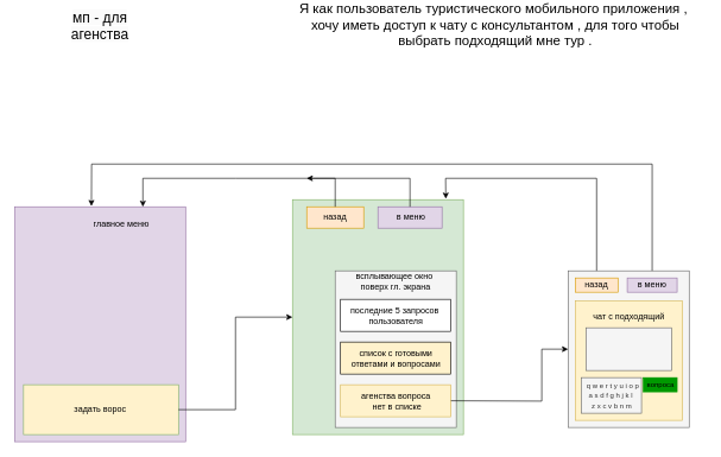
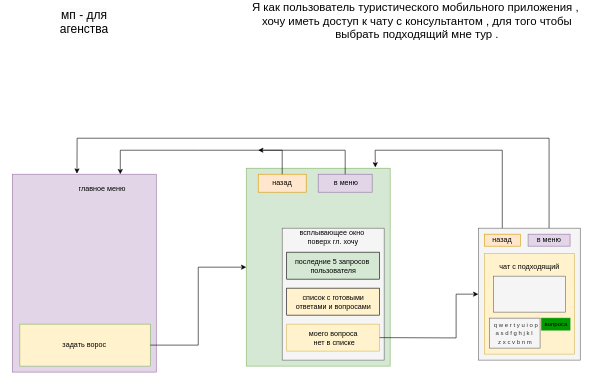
  <mxCell id="0" />
  <mxCell id="1" parent="0" />
  <mxCell id="2" value="" style="rounded=0;whiteSpace=wrap;html=1;fillColor=#e1d5e7;strokeColor=#9673a6;" vertex="1" parent="1"><mxGeometry x="20" y="290" width="240" height="330" as="geometry" /></mxCell>
  <mxCell id="3" value="Я как пользователь туристического мобильного приложения ,&amp;nbsp;&#10;хочу иметь доступ к чату с консультантом , для того чтобы выбрать подходящий мне тур ." style="text;html=1;align=center;verticalAlign=middle;whiteSpace=wrap;rounded=0;fontSize=19;" vertex="1" parent="1"><mxGeometry x="400" y="20" width="590" height="30" as="geometry" /></mxCell>
  <mxCell id="4" value="&lt;span style=&quot;color: rgb(0, 0, 0); font-family: Helvetica; font-size: 20px; font-style: normal; font-variant-ligatures: normal; font-variant-caps: normal; font-weight: 400; letter-spacing: normal; orphans: 2; text-align: center; text-indent: 0px; text-transform: none; widows: 2; word-spacing: 0px; -webkit-text-stroke-width: 0px; white-space: normal; background-color: rgb(251, 251, 251); text-decoration-thickness: initial; text-decoration-style: initial; text-decoration-color: initial; float: none; display: inline !important;&quot;&gt;мп - для агенства&lt;/span&gt;" style="text;html=1;align=center;verticalAlign=middle;whiteSpace=wrap;rounded=0;fontSize=20;" vertex="1" parent="1"><mxGeometry x="110" y="20" width="60" height="30" as="geometry" /></mxCell>
  <mxCell id="5" value="" style="rounded=0;whiteSpace=wrap;html=1;fillColor=#d5e8d4;strokeColor=#82b366;" vertex="1" parent="1"><mxGeometry x="410" y="280" width="240" height="330" as="geometry" /></mxCell>
  <mxCell id="6" value="назад" style="rounded=0;whiteSpace=wrap;html=1;fillColor=#ffe6cc;strokeColor=#d79b00;" vertex="1" parent="1"><mxGeometry x="430" y="290" width="80" height="30" as="geometry" /></mxCell>
  <mxCell id="7" value="&amp;nbsp;в меню" style="rounded=0;whiteSpace=wrap;html=1;fillColor=#e1d5e7;strokeColor=#9673a6;" vertex="1" parent="1"><mxGeometry x="530" y="290" width="90" height="30" as="geometry" /></mxCell>
  <mxCell id="8" value="" style="endArrow=classic;html=1;rounded=0;exitX=0.5;exitY=0;exitDx=0;exitDy=0;entryX=0.75;entryY=0;entryDx=0;entryDy=0;" edge="1" parent="1" source="6" target="2"><mxGeometry width="50" height="50" relative="1" as="geometry"><mxPoint x="500" y="470" as="sourcePoint" /><mxPoint x="550" y="420" as="targetPoint" /><Array as="points"><mxPoint x="470" y="250" /><mxPoint x="330" y="250" /><mxPoint x="200" y="250" /></Array></mxGeometry></mxCell>
  <mxCell id="9" value="" style="endArrow=classic;html=1;rounded=0;entryX=0.897;entryY=-0.004;entryDx=0;entryDy=0;exitX=0.5;exitY=0;exitDx=0;exitDy=0;entryPerimeter=0;" edge="1" parent="1" source="17" target="5"><mxGeometry width="50" height="50" relative="1" as="geometry"><mxPoint x="827" y="320" as="sourcePoint" /><mxPoint x="550" y="420" as="targetPoint" /><Array as="points"><mxPoint x="837" y="250" /><mxPoint x="625" y="250" /></Array></mxGeometry></mxCell>
  <mxCell id="10" value="главное меню" style="text;html=1;align=center;verticalAlign=middle;whiteSpace=wrap;rounded=0;" vertex="1" parent="1"><mxGeometry x="110" y="300" width="120" height="30" as="geometry" /></mxCell>
  <mxCell id="11" value="задать ворос&amp;nbsp;" style="rounded=0;whiteSpace=wrap;html=1;fillColor=#fff2cc;strokeColor=#82b366;" vertex="1" parent="1"><mxGeometry x="32.5" y="540" width="217.5" height="70" as="geometry" /></mxCell>
  <mxCell id="12" value="" style="endArrow=classic;html=1;rounded=0;exitX=1;exitY=0.5;exitDx=0;exitDy=0;entryX=0;entryY=0.5;entryDx=0;entryDy=0;" edge="1" parent="1" source="11" target="5"><mxGeometry width="50" height="50" relative="1" as="geometry"><mxPoint x="500" y="470" as="sourcePoint" /><mxPoint x="550" y="420" as="targetPoint" /><Array as="points"><mxPoint x="330" y="575" /><mxPoint x="330" y="445" /></Array></mxGeometry></mxCell>
  <mxCell id="13" value="" style="endArrow=classic;html=1;rounded=0;exitX=0.5;exitY=0;exitDx=0;exitDy=0;" edge="1" parent="1" source="7"><mxGeometry width="50" height="50" relative="1" as="geometry"><mxPoint x="340" y="430" as="sourcePoint" /><mxPoint x="430" y="250" as="targetPoint" /><Array as="points"><mxPoint x="575" y="250" /></Array></mxGeometry></mxCell>
  <mxCell id="14" value="" style="endArrow=classic;html=1;rounded=0;exitX=0.5;exitY=0;exitDx=0;exitDy=0;entryX=0.449;entryY=-0.003;entryDx=0;entryDy=0;entryPerimeter=0;" edge="1" parent="1" source="18" target="2"><mxGeometry width="50" height="50" relative="1" as="geometry"><mxPoint x="955" y="305" as="sourcePoint" /><mxPoint x="60" y="220" as="targetPoint" /><Array as="points"><mxPoint x="915" y="230" /><mxPoint x="128" y="230" /></Array></mxGeometry></mxCell>
  <mxCell id="15" value="" style="rounded=0;whiteSpace=wrap;html=1;fillColor=#f5f5f5;strokeColor=#666666;fontColor=#333333;" vertex="1" parent="1"><mxGeometry x="470" y="380" width="170" height="220" as="geometry" /></mxCell>
  <mxCell id="16" value="" style="rounded=0;whiteSpace=wrap;html=1;fillColor=#f5f5f5;strokeColor=#666666;fontColor=#333333;" vertex="1" parent="1"><mxGeometry x="797" y="380" width="170" height="220" as="geometry" /></mxCell>
  <mxCell id="17" value="назад" style="rounded=0;whiteSpace=wrap;html=1;fillColor=#ffe6cc;strokeColor=#d79b00;" vertex="1" parent="1"><mxGeometry x="807" y="390" width="60" height="20" as="geometry" /></mxCell>
  <mxCell id="18" value="в меню" style="rounded=0;whiteSpace=wrap;html=1;fillColor=#e1d5e7;strokeColor=#9673a6;" vertex="1" parent="1"><mxGeometry x="880" y="390" width="70" height="20" as="geometry" /></mxCell>
- <mxCell id="19" value="всплывающее окно&amp;nbsp;&lt;br&gt;поверх гл. экрана" style="text;html=1;align=center;verticalAlign=middle;whiteSpace=wrap;rounded=0;" vertex="1" parent="1"><mxGeometry x="470" y="380" width="170" height="30" as="geometry" /></mxCell>
- <mxCell id="20" value="последние 5 запросов&amp;nbsp;&lt;div&gt;пользователя&lt;/div&gt;" style="rounded=0;whiteSpace=wrap;html=1;" vertex="1" parent="1"><mxGeometry x="477.5" y="420" width="155" height="45" as="geometry" /></mxCell>
+ <mxCell id="19" value="всплывающее окно&amp;nbsp;&lt;br&gt;поверх гл. хочу" style="text;html=1;align=center;verticalAlign=middle;whiteSpace=wrap;rounded=0;" vertex="1" parent="1"><mxGeometry x="470" y="380" width="170" height="30" as="geometry" /></mxCell>
+ <mxCell id="20" value="последние 5 запросов&amp;nbsp;&lt;div&gt;пользователя&lt;/div&gt;" style="rounded=0;whiteSpace=wrap;html=1;fillColor=#d5e8d4;" vertex="1" parent="1"><mxGeometry x="477.5" y="420" width="155" height="45" as="geometry" /></mxCell>
  <mxCell id="21" value="список с готовыми ответами и вопросами" style="rounded=0;whiteSpace=wrap;html=1;fillColor=#fff2cc;" vertex="1" parent="1"><mxGeometry x="477.5" y="480" width="155" height="45" as="geometry" /></mxCell>
- <mxCell id="22" value="агенства вопроса&lt;div&gt;&amp;nbsp;нет в списке&lt;/div&gt;" style="rounded=0;whiteSpace=wrap;html=1;fillColor=#fff2cc;strokeColor=#d6b656;" vertex="1" parent="1"><mxGeometry x="477.5" y="540" width="155" height="45" as="geometry" /></mxCell>
+ <mxCell id="22" value="моего вопроса&lt;div&gt;&amp;nbsp;нет в списке&lt;/div&gt;" style="rounded=0;whiteSpace=wrap;html=1;fillColor=#fff2cc;strokeColor=#d6b656;" vertex="1" parent="1"><mxGeometry x="477.5" y="540" width="155" height="45" as="geometry" /></mxCell>
  <mxCell id="23" value="" style="endArrow=classic;html=1;rounded=0;exitX=1;exitY=0.5;exitDx=0;exitDy=0;entryX=0;entryY=0.5;entryDx=0;entryDy=0;" edge="1" parent="1" source="22" target="16"><mxGeometry width="50" height="50" relative="1" as="geometry"><mxPoint x="260" y="585" as="sourcePoint" /><mxPoint x="420" y="455" as="targetPoint" /><Array as="points"><mxPoint x="760" y="563" /><mxPoint x="760" y="490" /></Array></mxGeometry></mxCell>
  <mxCell id="24" value="" style="rounded=0;whiteSpace=wrap;html=1;fillColor=#fff2cc;strokeColor=#d6b656;" vertex="1" parent="1"><mxGeometry x="807" y="422.5" width="150.5" height="167.5" as="geometry" /></mxCell>
  <mxCell id="25" value="чат с подходящий" style="text;html=1;align=center;verticalAlign=middle;whiteSpace=wrap;rounded=0;" vertex="1" parent="1"><mxGeometry x="810.75" y="430" width="143" height="30" as="geometry" /></mxCell>
  <mxCell id="26" value="&lt;font style=&quot;font-size: 10px;&quot;&gt;&amp;nbsp;q w e r t y u i o p&lt;br&gt;a s d f g h j k l&amp;nbsp;&lt;br&gt;z x c v b n m&lt;/font&gt;" style="rounded=0;whiteSpace=wrap;html=1;fillColor=#f5f5f5;strokeColor=#666666;fontColor=#333333;" vertex="1" parent="1"><mxGeometry x="815.5" y="530" width="84.5" height="50" as="geometry" /></mxCell>
  <mxCell id="27" value="&lt;font style=&quot;font-size: 10px;&quot;&gt;вопроса&lt;/font&gt;" style="rounded=0;whiteSpace=wrap;html=1;fillColor=#009900;strokeColor=#009900;" vertex="1" parent="1"><mxGeometry x="902.5" y="530" width="47.5" height="20" as="geometry" /></mxCell>
  <mxCell id="28" value="" style="rounded=0;whiteSpace=wrap;html=1;fillColor=#f5f5f5;strokeColor=#666666;fontColor=#333333;" vertex="1" parent="1"><mxGeometry x="822.25" y="460" width="120" height="60" as="geometry" /></mxCell>
